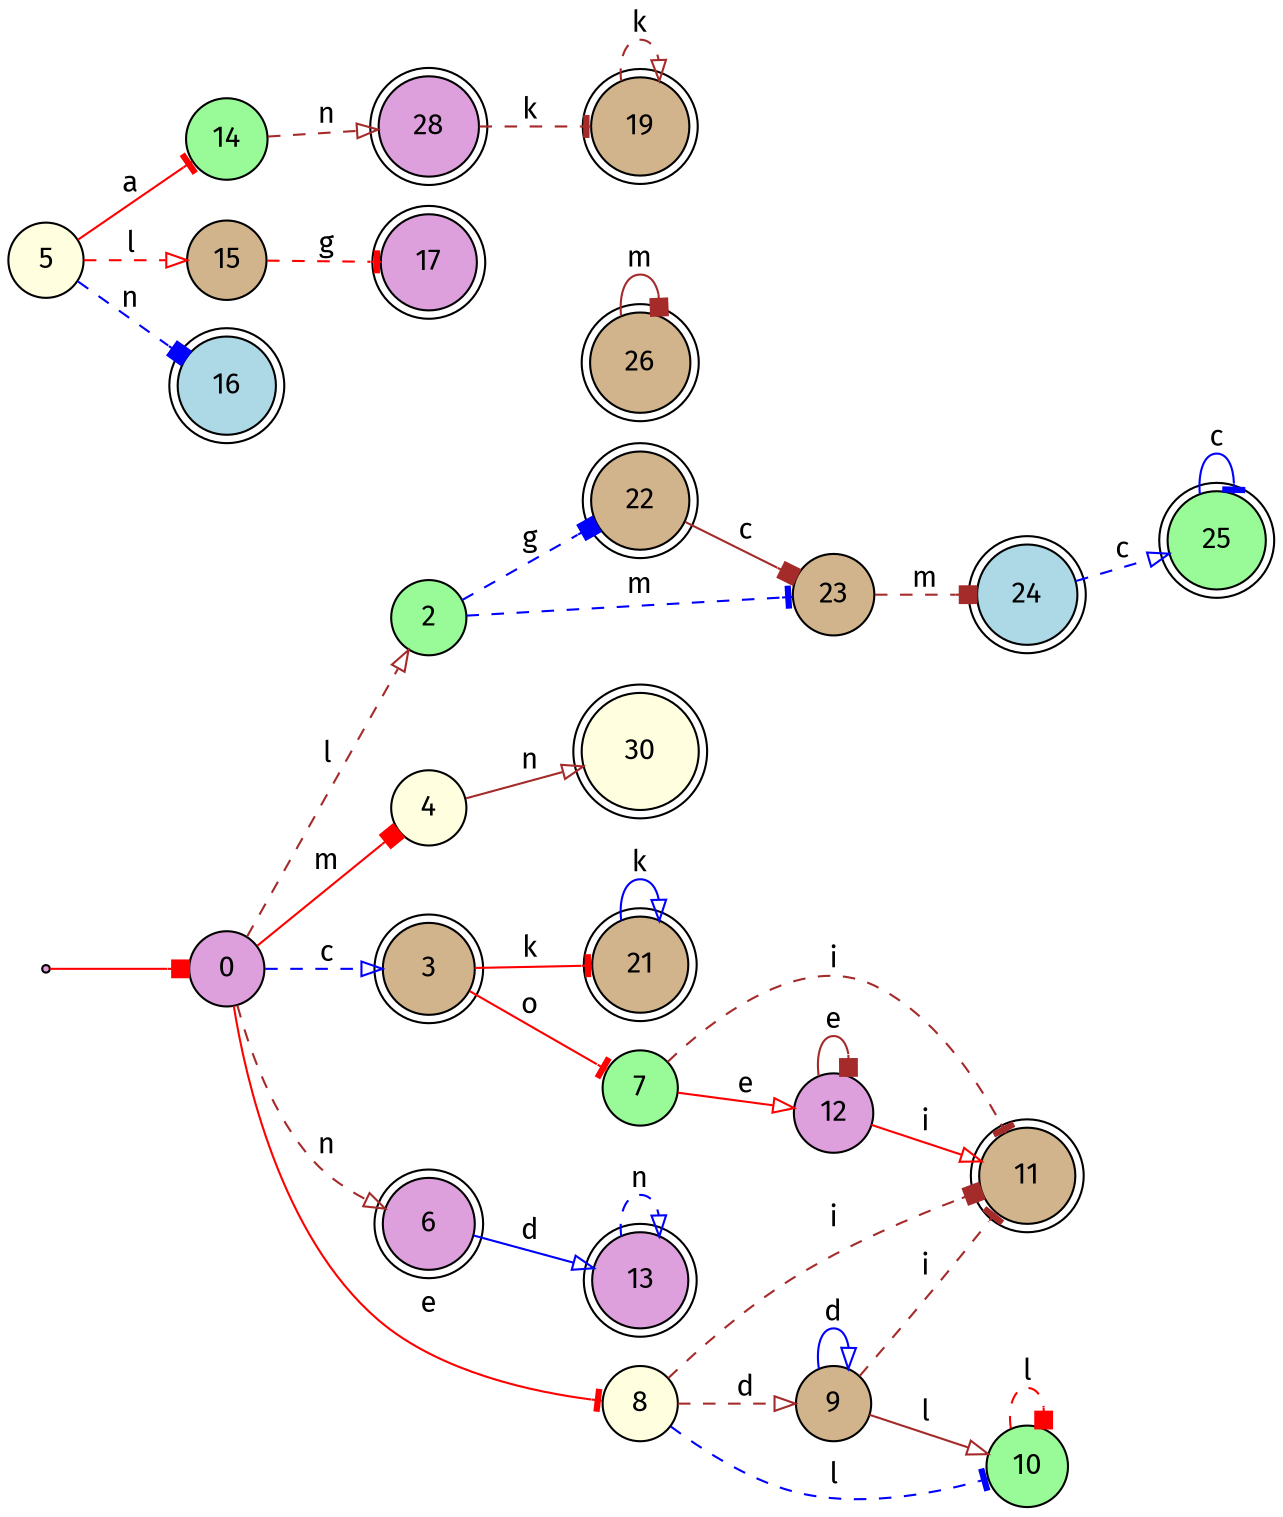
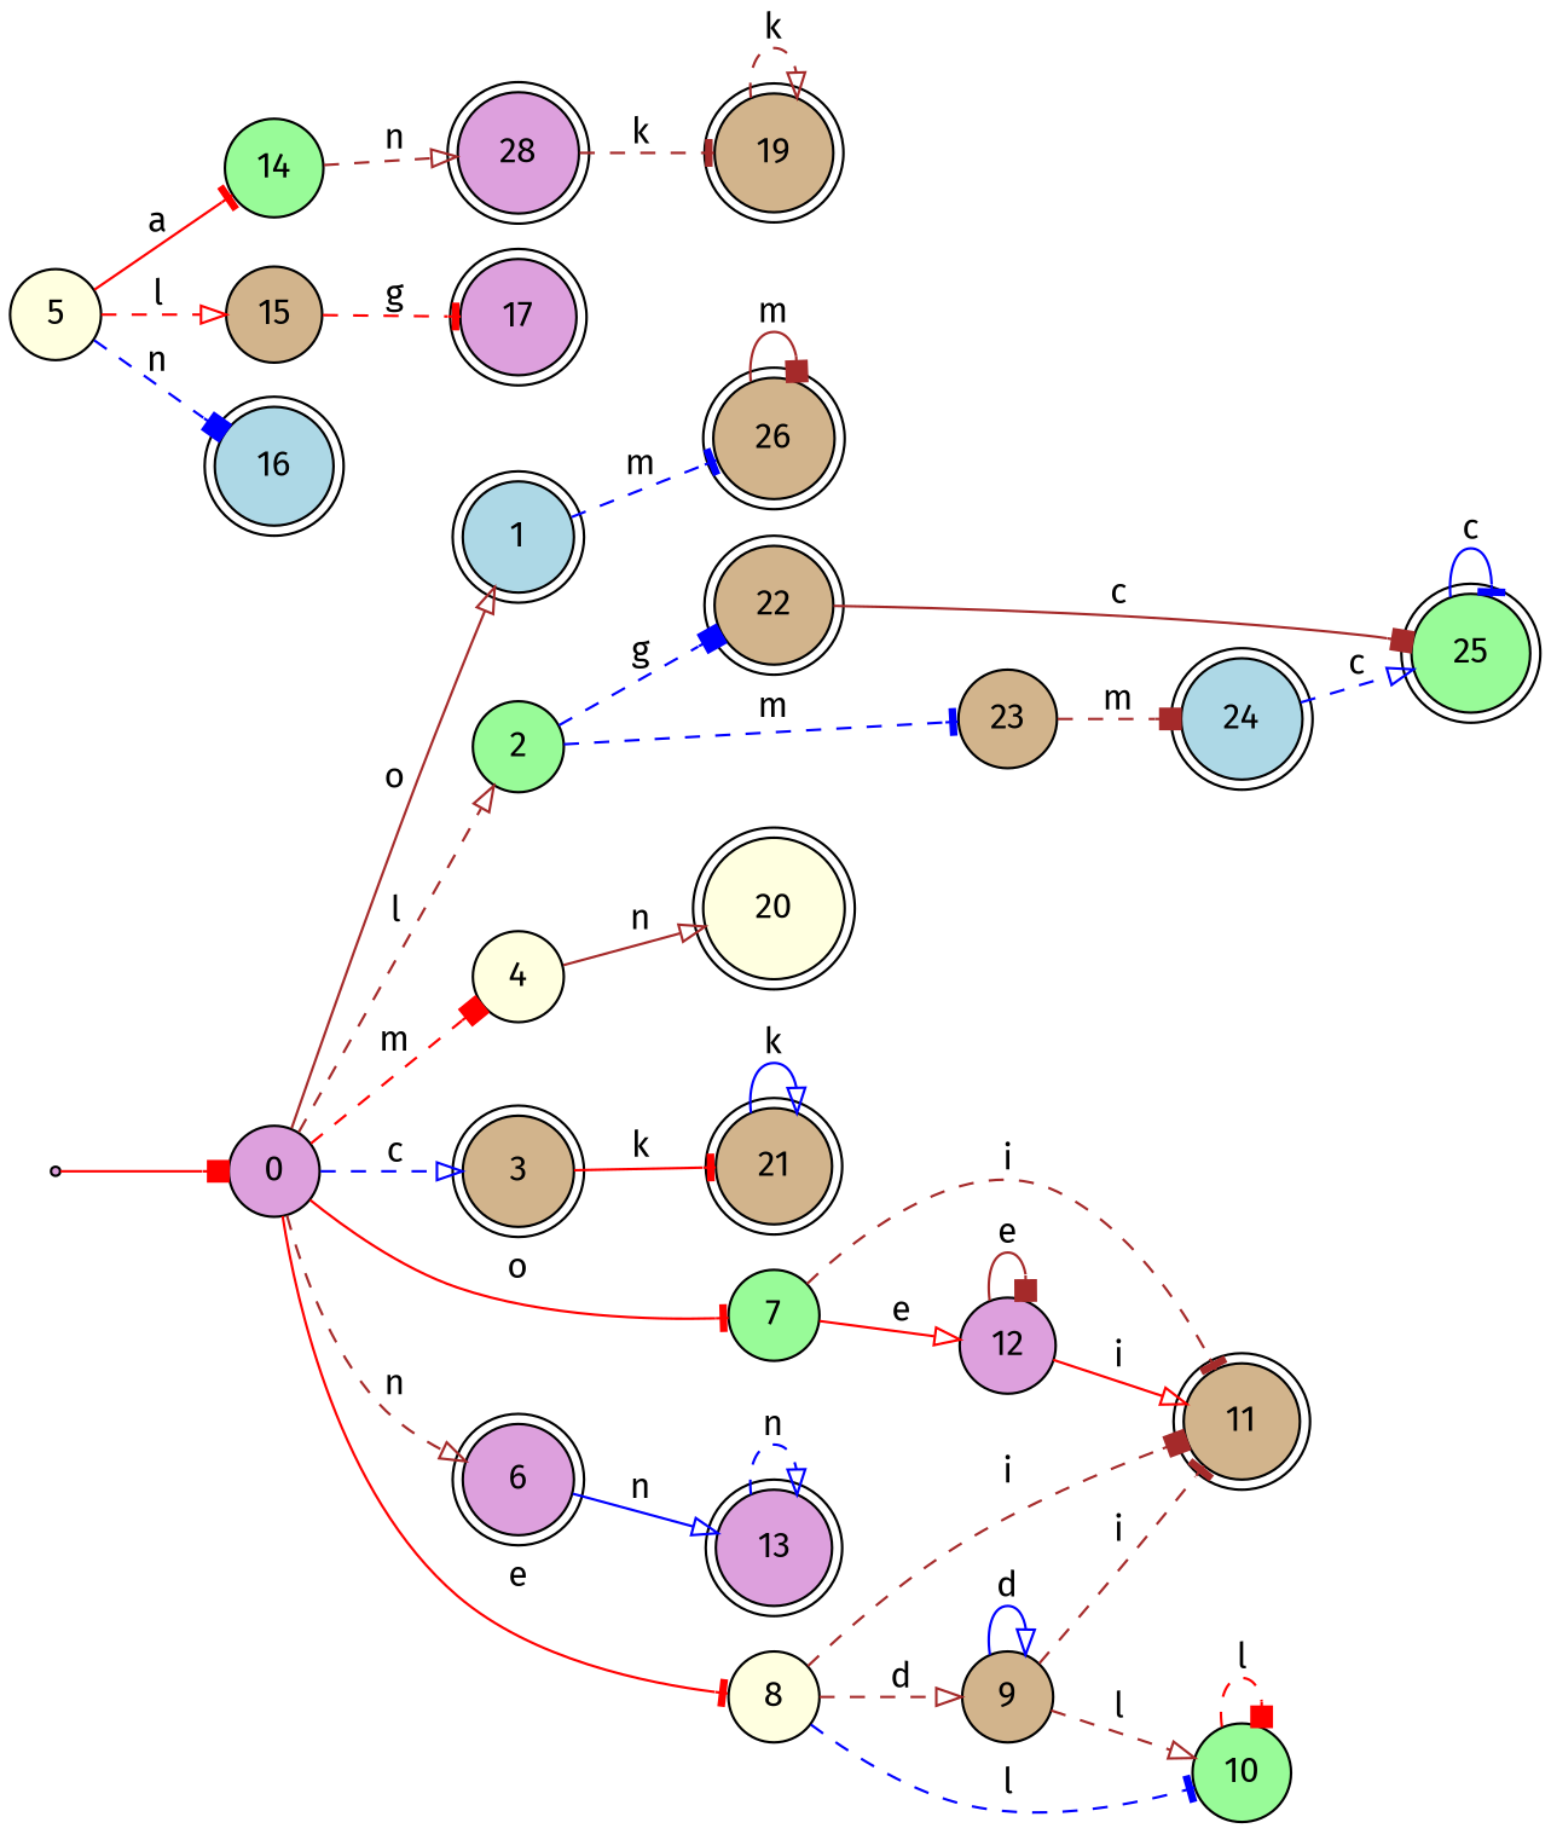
  digraph {
    fontname="Fira Sans"
    rankdir=LR
    node [fillcolor=tan fontname="Fira Sans" shape=doublecircle style=filled]
    edge [arrowhead=onormal color=brown fontname="Fira Sans" style=dashed]
    dummy0 [fillcolor=plum shape=point]
    0 [fillcolor=plum shape=circle]
+   1 [fillcolor=lightblue]
    2 [fillcolor=palegreen shape=circle]
    3
    4 [fillcolor=lightyellow shape=circle]
    6 [fillcolor=plum]
    7 [fillcolor=palegreen shape=circle]
    8 [fillcolor=lightyellow shape=circle]
    26
    22
    23 [shape=circle]
    21
-   20 [fillcolor=lightyellow label=30]
+   20 [fillcolor=lightyellow]
    5 [fillcolor=lightyellow shape=circle]
    14 [fillcolor=palegreen shape=circle]
    15 [shape=circle]
    16 [fillcolor=lightblue]
    13 [fillcolor=plum]
    11
    12 [fillcolor=plum shape=circle]
    9 [shape=circle]
    10 [fillcolor=palegreen shape=circle]
    25 [fillcolor=palegreen]
    24 [fillcolor=lightblue]
    n26 [fillcolor=plum label=28]
    17 [fillcolor=plum]
    19
    dummy0 -> 0 [arrowhead=box color=red style=solid]
+   0 -> 1 [label=o style=solid]
    0 -> 2 [label=l]
    0 -> 3 [color=blue label=c]
-   0 -> 4 [arrowhead=box color=red label=m style=solid]
+   0 -> 4 [arrowhead=box color=red label=m]
    0 -> 6 [label=n]
-   3 -> 7 [arrowhead=tee color=red label=o style=solid]
+   0 -> 7 [arrowhead=tee color=red label=o style=solid]
    0 -> 8 [arrowhead=tee color=red label=e style=solid]
+   1 -> 26 [arrowhead=tee color=blue label=m]
    2 -> 22 [arrowhead=box color=blue label=g]
    2 -> 23 [arrowhead=tee color=blue label=m]
    3 -> 21 [arrowhead=tee color=red label=k style=solid]
    4 -> 20 [label=n style=solid]
-   6 -> 13 [color=blue label=d style=solid]
+   6 -> 13 [color=blue label=n style=solid]
    7 -> 11 [arrowhead=tee label=i]
    7 -> 12 [color=red label=e style=solid]
    8 -> 11 [arrowhead=box label=i]
    8 -> 9 [label=d]
    8 -> 10 [arrowhead=tee color=blue label=l]
    26 -> 26 [arrowhead=box label=m style=solid]
-   22 -> 23 [arrowhead=box label=c style=solid]
+   22 -> 25 [arrowhead=box label=c style=solid]
    23 -> 24 [arrowhead=box label=m]
    21 -> 21 [color=blue label=k style=solid]
    5 -> 14 [arrowhead=tee color=red label=a style=solid]
    5 -> 15 [color=red label=l]
    5 -> 16 [arrowhead=box color=blue label=n]
    14 -> n26 [label=n]
    15 -> 17 [arrowhead=tee color=red label=g]
    13 -> 13 [color=blue label=n]
    12 -> 11 [color=red label=i style=solid]
    12 -> 12 [arrowhead=box label=e style=solid]
    9 -> 11 [arrowhead=tee label=i]
    9 -> 9 [color=blue label=d style=solid]
-   9 -> 10 [label=l style=solid]
+   9 -> 10 [label=l]
    10 -> 10 [arrowhead=box color=red label=l]
    25 -> 25 [arrowhead=tee color=blue label=c style=solid]
    24 -> 25 [color=blue label=c]
    n26 -> 19 [arrowhead=tee label=k]
    19 -> 19 [label=k]
  }
